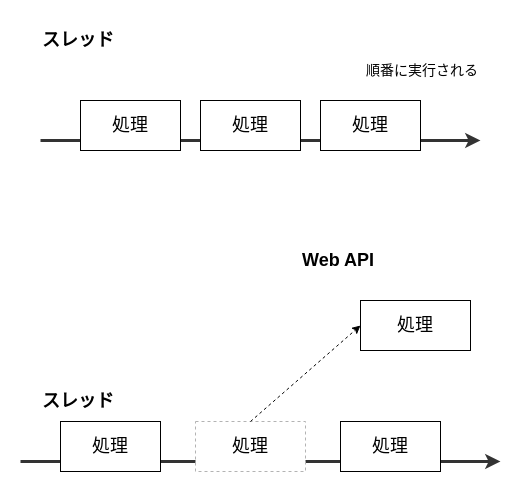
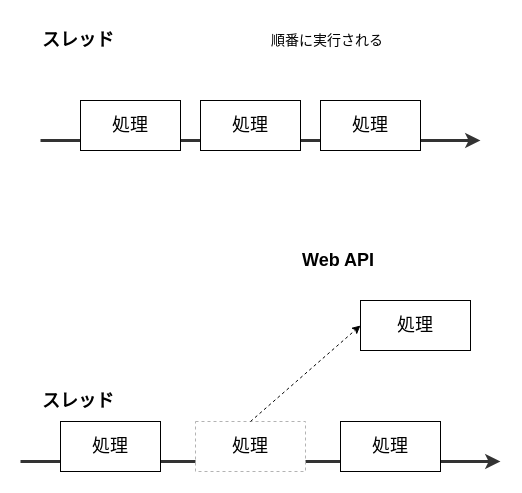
  <mxCell id="0" />
  <mxCell id="1" parent="0" />
  <mxCell id="2" value="" style="endArrow=classic;html=1;rounded=0;strokeWidth=3;strokeColor=#333333;" parent="1" edge="1"><mxGeometry width="50" height="50" relative="1" as="geometry"><mxPoint x="40" y="140" as="sourcePoint" /><mxPoint x="480" y="140" as="targetPoint" /></mxGeometry></mxCell>
  <mxCell id="3" value="&lt;font style=&quot;font-size: 18px;&quot;&gt;処理&lt;/font&gt;" style="rounded=0;whiteSpace=wrap;html=1;" parent="1" vertex="1"><mxGeometry x="80" y="100" width="100" height="50" as="geometry" /></mxCell>
  <mxCell id="4" value="&lt;font style=&quot;font-size: 18px;&quot;&gt;処理&lt;/font&gt;" style="rounded=0;whiteSpace=wrap;html=1;" parent="1" vertex="1"><mxGeometry x="200" y="100" width="100" height="50" as="geometry" /></mxCell>
  <mxCell id="5" value="&lt;font style=&quot;font-size: 18px;&quot;&gt;処理&lt;/font&gt;" style="rounded=0;whiteSpace=wrap;html=1;" parent="1" vertex="1"><mxGeometry x="320" y="100" width="100" height="50" as="geometry" /></mxCell>
  <mxCell id="6" value="スレッド" style="text;html=1;strokeColor=none;fillColor=none;align=left;verticalAlign=middle;whiteSpace=wrap;rounded=0;fontSize=18;fontStyle=1" parent="1" vertex="1"><mxGeometry x="40" y="20" width="120" height="40" as="geometry" /></mxCell>
- <mxCell id="7" value="順番に実行される" style="text;html=1;strokeColor=none;fillColor=none;align=right;verticalAlign=middle;whiteSpace=wrap;rounded=0;fontSize=14;fontStyle=0" parent="1" vertex="1"><mxGeometry x="320" y="50" width="160" height="40" as="geometry" /></mxCell>
+ <mxCell id="7" value="順番に実行される" style="text;html=1;strokeColor=none;fillColor=none;align=right;verticalAlign=middle;whiteSpace=wrap;rounded=0;fontSize=14;fontStyle=0" parent="1" vertex="1"><mxGeometry x="225" y="20" width="160" height="40" as="geometry" /></mxCell>
  <mxCell id="8" value="" style="endArrow=classic;html=1;rounded=0;strokeWidth=3;strokeColor=#333333;" edge="1" parent="1"><mxGeometry width="50" height="50" relative="1" as="geometry"><mxPoint x="20" y="461" as="sourcePoint" /><mxPoint x="500" y="461" as="targetPoint" /></mxGeometry></mxCell>
  <mxCell id="9" value="&lt;font style=&quot;font-size: 18px;&quot;&gt;処理&lt;/font&gt;" style="rounded=0;whiteSpace=wrap;html=1;" vertex="1" parent="1"><mxGeometry x="60" y="421" width="100" height="50" as="geometry" /></mxCell>
  <mxCell id="10" value="&lt;font style=&quot;font-size: 18px;&quot;&gt;処理&lt;/font&gt;" style="rounded=0;whiteSpace=wrap;html=1;strokeColor=#B3B3B3;dashed=1;" vertex="1" parent="1"><mxGeometry x="195" y="421" width="110" height="50" as="geometry" /></mxCell>
  <mxCell id="11" value="&lt;font style=&quot;font-size: 18px;&quot;&gt;処理&lt;/font&gt;" style="rounded=0;whiteSpace=wrap;html=1;" vertex="1" parent="1"><mxGeometry x="340" y="421" width="100" height="50" as="geometry" /></mxCell>
  <mxCell id="12" value="スレッド" style="text;html=1;strokeColor=none;fillColor=none;align=left;verticalAlign=middle;whiteSpace=wrap;rounded=0;fontSize=18;fontStyle=1" vertex="1" parent="1"><mxGeometry x="40" y="381" width="120" height="40" as="geometry" /></mxCell>
  <mxCell id="13" value="Web API" style="text;html=1;strokeColor=none;fillColor=none;align=left;verticalAlign=middle;whiteSpace=wrap;rounded=0;fontSize=18;fontStyle=1" vertex="1" parent="1"><mxGeometry x="300" y="240" width="120" height="40" as="geometry" /></mxCell>
  <mxCell id="14" value="" style="endArrow=classic;html=1;rounded=0;exitX=0.5;exitY=0;exitDx=0;exitDy=0;entryX=0;entryY=0.5;entryDx=0;entryDy=0;dashed=1;" edge="1" parent="1" source="10" target="15"><mxGeometry width="50" height="50" relative="1" as="geometry"><mxPoint x="309" y="380" as="sourcePoint" /><mxPoint x="290" y="340" as="targetPoint" /></mxGeometry></mxCell>
  <mxCell id="15" value="&lt;font style=&quot;font-size: 18px;&quot;&gt;処理&lt;/font&gt;" style="rounded=0;whiteSpace=wrap;html=1;strokeColor=#000000;" vertex="1" parent="1"><mxGeometry x="360" y="300" width="110" height="50" as="geometry" /></mxCell>
